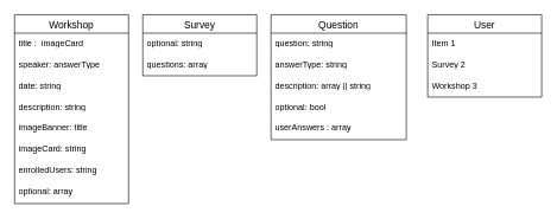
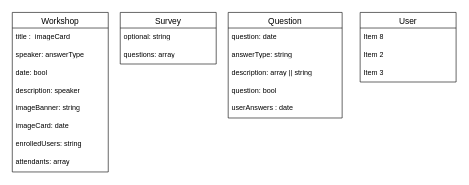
  <mxCell id="0" />
  <mxCell id="1" parent="0" />
  <mxCell id="2" value="Workshop" style="swimlane;fontStyle=0;childLayout=stackLayout;horizontal=1;startSize=26;horizontalStack=0;resizeParent=1;resizeParentMax=0;resizeLast=0;collapsible=1;marginBottom=0;align=center;fontSize=14;" vertex="1" parent="1"><mxGeometry x="20" y="20" width="160" height="266" as="geometry"><mxRectangle x="60" y="100" width="60" height="30" as="alternateBounds" /></mxGeometry></mxCell>
  <mxCell id="3" value="title :&amp;nbsp; imageCard" style="text;strokeColor=none;fillColor=none;spacingLeft=4;spacingRight=4;overflow=hidden;rotatable=0;points=[[0,0.5],[1,0.5]];portConstraint=eastwest;fontSize=12;whiteSpace=wrap;html=1;" vertex="1" parent="2"><mxGeometry y="26" width="160" height="30" as="geometry" /></mxCell>
  <mxCell id="4" value="speaker: answerType" style="text;strokeColor=none;fillColor=none;spacingLeft=4;spacingRight=4;overflow=hidden;rotatable=0;points=[[0,0.5],[1,0.5]];portConstraint=eastwest;fontSize=12;whiteSpace=wrap;html=1;" vertex="1" parent="2"><mxGeometry y="56" width="160" height="30" as="geometry" /></mxCell>
- <mxCell id="5" value="date: string" style="text;strokeColor=none;fillColor=none;spacingLeft=4;spacingRight=4;overflow=hidden;rotatable=0;points=[[0,0.5],[1,0.5]];portConstraint=eastwest;fontSize=12;whiteSpace=wrap;html=1;" vertex="1" parent="2"><mxGeometry y="86" width="160" height="30" as="geometry" /></mxCell>
- <mxCell id="6" value="description: string" style="text;strokeColor=none;fillColor=none;spacingLeft=4;spacingRight=4;overflow=hidden;rotatable=0;points=[[0,0.5],[1,0.5]];portConstraint=eastwest;fontSize=12;whiteSpace=wrap;html=1;" vertex="1" parent="2"><mxGeometry y="116" width="160" height="30" as="geometry" /></mxCell>
- <mxCell id="7" value="imageBanner: title" style="text;strokeColor=none;fillColor=none;spacingLeft=4;spacingRight=4;overflow=hidden;rotatable=0;points=[[0,0.5],[1,0.5]];portConstraint=eastwest;fontSize=12;whiteSpace=wrap;html=1;" vertex="1" parent="2"><mxGeometry y="146" width="160" height="30" as="geometry" /></mxCell>
- <mxCell id="8" value="imageCard: string" style="text;strokeColor=none;fillColor=none;spacingLeft=4;spacingRight=4;overflow=hidden;rotatable=0;points=[[0,0.5],[1,0.5]];portConstraint=eastwest;fontSize=12;whiteSpace=wrap;html=1;" vertex="1" parent="2"><mxGeometry y="176" width="160" height="30" as="geometry" /></mxCell>
+ <mxCell id="5" value="date: bool" style="text;strokeColor=none;fillColor=none;spacingLeft=4;spacingRight=4;overflow=hidden;rotatable=0;points=[[0,0.5],[1,0.5]];portConstraint=eastwest;fontSize=12;whiteSpace=wrap;html=1;" vertex="1" parent="2"><mxGeometry y="86" width="160" height="30" as="geometry" /></mxCell>
+ <mxCell id="6" value="description: speaker" style="text;strokeColor=none;fillColor=none;spacingLeft=4;spacingRight=4;overflow=hidden;rotatable=0;points=[[0,0.5],[1,0.5]];portConstraint=eastwest;fontSize=12;whiteSpace=wrap;html=1;" vertex="1" parent="2"><mxGeometry y="116" width="160" height="30" as="geometry" /></mxCell>
+ <mxCell id="7" value="imageBanner: string" style="text;strokeColor=none;fillColor=none;spacingLeft=4;spacingRight=4;overflow=hidden;rotatable=0;points=[[0,0.5],[1,0.5]];portConstraint=eastwest;fontSize=12;whiteSpace=wrap;html=1;" vertex="1" parent="2"><mxGeometry y="146" width="160" height="30" as="geometry" /></mxCell>
+ <mxCell id="8" value="imageCard: date" style="text;strokeColor=none;fillColor=none;spacingLeft=4;spacingRight=4;overflow=hidden;rotatable=0;points=[[0,0.5],[1,0.5]];portConstraint=eastwest;fontSize=12;whiteSpace=wrap;html=1;" vertex="1" parent="2"><mxGeometry y="176" width="160" height="30" as="geometry" /></mxCell>
  <mxCell id="9" value="enrolledUsers: string" style="text;strokeColor=none;fillColor=none;spacingLeft=4;spacingRight=4;overflow=hidden;rotatable=0;points=[[0,0.5],[1,0.5]];portConstraint=eastwest;fontSize=12;whiteSpace=wrap;html=1;" vertex="1" parent="2"><mxGeometry y="206" width="160" height="30" as="geometry" /></mxCell>
- <mxCell id="10" value="optional: array" style="text;strokeColor=none;fillColor=none;spacingLeft=4;spacingRight=4;overflow=hidden;rotatable=0;points=[[0,0.5],[1,0.5]];portConstraint=eastwest;fontSize=12;whiteSpace=wrap;html=1;" vertex="1" parent="2"><mxGeometry y="236" width="160" height="30" as="geometry" /></mxCell>
+ <mxCell id="10" value="attendants: array" style="text;strokeColor=none;fillColor=none;spacingLeft=4;spacingRight=4;overflow=hidden;rotatable=0;points=[[0,0.5],[1,0.5]];portConstraint=eastwest;fontSize=12;whiteSpace=wrap;html=1;" vertex="1" parent="2"><mxGeometry y="236" width="160" height="30" as="geometry" /></mxCell>
  <mxCell id="11" value="Survey" style="swimlane;fontStyle=0;childLayout=stackLayout;horizontal=1;startSize=26;horizontalStack=0;resizeParent=1;resizeParentMax=0;resizeLast=0;collapsible=1;marginBottom=0;align=center;fontSize=14;" vertex="1" parent="1"><mxGeometry x="200" y="20" width="160" height="86" as="geometry" /></mxCell>
  <mxCell id="12" value="optional: string" style="text;strokeColor=none;fillColor=none;spacingLeft=4;spacingRight=4;overflow=hidden;rotatable=0;points=[[0,0.5],[1,0.5]];portConstraint=eastwest;fontSize=12;whiteSpace=wrap;html=1;" vertex="1" parent="11"><mxGeometry y="26" width="160" height="30" as="geometry" /></mxCell>
  <mxCell id="13" value="questions: array" style="text;strokeColor=none;fillColor=none;spacingLeft=4;spacingRight=4;overflow=hidden;rotatable=0;points=[[0,0.5],[1,0.5]];portConstraint=eastwest;fontSize=12;whiteSpace=wrap;html=1;" vertex="1" parent="11"><mxGeometry y="56" width="160" height="30" as="geometry" /></mxCell>
  <mxCell id="14" value="Question" style="swimlane;fontStyle=0;childLayout=stackLayout;horizontal=1;startSize=26;horizontalStack=0;resizeParent=1;resizeParentMax=0;resizeLast=0;collapsible=1;marginBottom=0;align=center;fontSize=14;" vertex="1" parent="1"><mxGeometry x="380" y="20" width="190" height="176" as="geometry" /></mxCell>
- <mxCell id="15" value="question: string" style="text;strokeColor=none;fillColor=none;spacingLeft=4;spacingRight=4;overflow=hidden;rotatable=0;points=[[0,0.5],[1,0.5]];portConstraint=eastwest;fontSize=12;whiteSpace=wrap;html=1;" vertex="1" parent="14"><mxGeometry y="26" width="190" height="30" as="geometry" /></mxCell>
+ <mxCell id="15" value="question: date" style="text;strokeColor=none;fillColor=none;spacingLeft=4;spacingRight=4;overflow=hidden;rotatable=0;points=[[0,0.5],[1,0.5]];portConstraint=eastwest;fontSize=12;whiteSpace=wrap;html=1;" vertex="1" parent="14"><mxGeometry y="26" width="190" height="30" as="geometry" /></mxCell>
  <mxCell id="16" value="answerType: string" style="text;strokeColor=none;fillColor=none;spacingLeft=4;spacingRight=4;overflow=hidden;rotatable=0;points=[[0,0.5],[1,0.5]];portConstraint=eastwest;fontSize=12;whiteSpace=wrap;html=1;" vertex="1" parent="14"><mxGeometry y="56" width="190" height="30" as="geometry" /></mxCell>
  <mxCell id="17" value="description: array || string" style="text;strokeColor=none;fillColor=none;spacingLeft=4;spacingRight=4;overflow=hidden;rotatable=0;points=[[0,0.5],[1,0.5]];portConstraint=eastwest;fontSize=12;whiteSpace=wrap;html=1;" vertex="1" parent="14"><mxGeometry y="86" width="190" height="30" as="geometry" /></mxCell>
- <mxCell id="18" value="optional: bool" style="text;strokeColor=none;fillColor=none;spacingLeft=4;spacingRight=4;overflow=hidden;rotatable=0;points=[[0,0.5],[1,0.5]];portConstraint=eastwest;fontSize=12;whiteSpace=wrap;html=1;" vertex="1" parent="14"><mxGeometry y="116" width="190" height="30" as="geometry" /></mxCell>
- <mxCell id="19" value="userAnswers : array" style="text;strokeColor=none;fillColor=none;spacingLeft=4;spacingRight=4;overflow=hidden;rotatable=0;points=[[0,0.5],[1,0.5]];portConstraint=eastwest;fontSize=12;whiteSpace=wrap;html=1;" vertex="1" parent="14"><mxGeometry y="146" width="190" height="30" as="geometry" /></mxCell>
+ <mxCell id="18" value="question: bool" style="text;strokeColor=none;fillColor=none;spacingLeft=4;spacingRight=4;overflow=hidden;rotatable=0;points=[[0,0.5],[1,0.5]];portConstraint=eastwest;fontSize=12;whiteSpace=wrap;html=1;" vertex="1" parent="14"><mxGeometry y="116" width="190" height="30" as="geometry" /></mxCell>
+ <mxCell id="19" value="userAnswers : date" style="text;strokeColor=none;fillColor=none;spacingLeft=4;spacingRight=4;overflow=hidden;rotatable=0;points=[[0,0.5],[1,0.5]];portConstraint=eastwest;fontSize=12;whiteSpace=wrap;html=1;" vertex="1" parent="14"><mxGeometry y="146" width="190" height="30" as="geometry" /></mxCell>
  <mxCell id="20" value="User" style="swimlane;fontStyle=0;childLayout=stackLayout;horizontal=1;startSize=26;horizontalStack=0;resizeParent=1;resizeParentMax=0;resizeLast=0;collapsible=1;marginBottom=0;align=center;fontSize=14;" vertex="1" parent="1"><mxGeometry x="600" y="20" width="160" height="116" as="geometry" /></mxCell>
- <mxCell id="21" value="Item 1" style="text;strokeColor=none;fillColor=none;spacingLeft=4;spacingRight=4;overflow=hidden;rotatable=0;points=[[0,0.5],[1,0.5]];portConstraint=eastwest;fontSize=12;whiteSpace=wrap;html=1;" vertex="1" parent="20"><mxGeometry y="26" width="160" height="30" as="geometry" /></mxCell>
- <mxCell id="22" value="Survey 2" style="text;strokeColor=none;fillColor=none;spacingLeft=4;spacingRight=4;overflow=hidden;rotatable=0;points=[[0,0.5],[1,0.5]];portConstraint=eastwest;fontSize=12;whiteSpace=wrap;html=1;" vertex="1" parent="20"><mxGeometry y="56" width="160" height="30" as="geometry" /></mxCell>
- <mxCell id="23" value="Workshop 3" style="text;strokeColor=none;fillColor=none;spacingLeft=4;spacingRight=4;overflow=hidden;rotatable=0;points=[[0,0.5],[1,0.5]];portConstraint=eastwest;fontSize=12;whiteSpace=wrap;html=1;" vertex="1" parent="20"><mxGeometry y="86" width="160" height="30" as="geometry" /></mxCell>
+ <mxCell id="21" value="Item 8" style="text;strokeColor=none;fillColor=none;spacingLeft=4;spacingRight=4;overflow=hidden;rotatable=0;points=[[0,0.5],[1,0.5]];portConstraint=eastwest;fontSize=12;whiteSpace=wrap;html=1;" vertex="1" parent="20"><mxGeometry y="26" width="160" height="30" as="geometry" /></mxCell>
+ <mxCell id="22" value="Item 2" style="text;strokeColor=none;fillColor=none;spacingLeft=4;spacingRight=4;overflow=hidden;rotatable=0;points=[[0,0.5],[1,0.5]];portConstraint=eastwest;fontSize=12;whiteSpace=wrap;html=1;" vertex="1" parent="20"><mxGeometry y="56" width="160" height="30" as="geometry" /></mxCell>
+ <mxCell id="23" value="Item 3" style="text;strokeColor=none;fillColor=none;spacingLeft=4;spacingRight=4;overflow=hidden;rotatable=0;points=[[0,0.5],[1,0.5]];portConstraint=eastwest;fontSize=12;whiteSpace=wrap;html=1;" vertex="1" parent="20"><mxGeometry y="86" width="160" height="30" as="geometry" /></mxCell>
